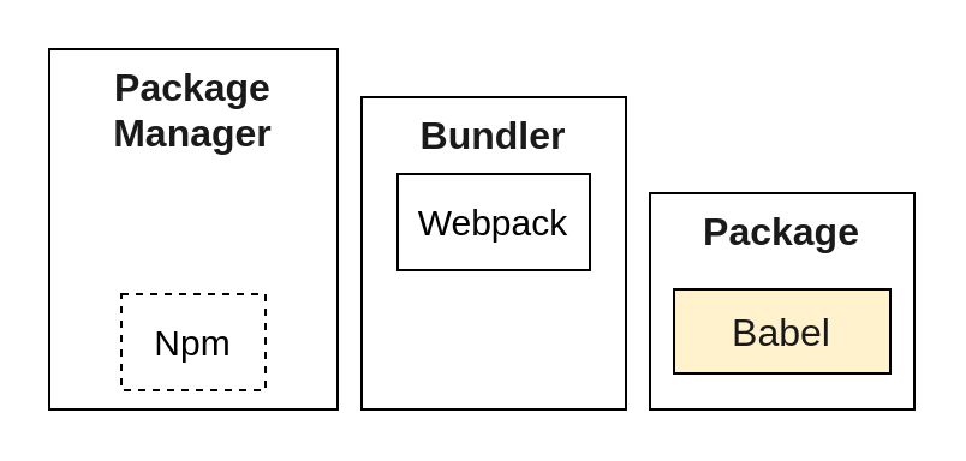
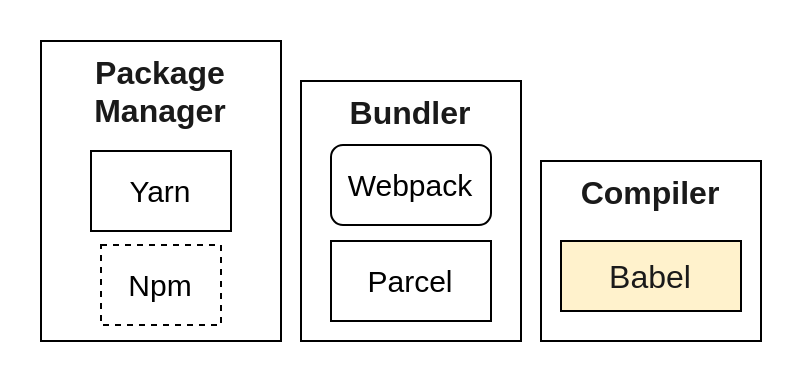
  <mxCell id="0" />
  <mxCell id="1" parent="0" />
  <mxCell id="2" value="&lt;span style=&quot;margin: 0px ; padding: 0px ; box-sizing: inherit ; font-weight: bolder ; color: rgb(26 , 26 , 26) ; font-family: , &amp;#34;blinkmacsystemfont&amp;#34; , &amp;#34;segoe ui&amp;#34; , &amp;#34;roboto&amp;#34; , &amp;#34;oxygen&amp;#34; , &amp;#34;ubuntu&amp;#34; , &amp;#34;cantarell&amp;#34; , &amp;#34;fira sans&amp;#34; , &amp;#34;droid sans&amp;#34; , &amp;#34;helvetica neue&amp;#34; , sans-serif ; font-size: 16px ; text-align: left&quot;&gt;Package &lt;br&gt;Manager&lt;/span&gt;" style="rounded=0;whiteSpace=wrap;html=1;verticalAlign=top;fontStyle=0" vertex="1" parent="1"><mxGeometry x="20" y="20" width="120" height="150" as="geometry" /></mxCell>
+ <mxCell id="3" value="Yarn" style="rounded=0;whiteSpace=wrap;html=1;fontStyle=0;fontSize=15;" vertex="1" parent="1"><mxGeometry x="45" y="75" width="70" height="40" as="geometry" /></mxCell>
  <mxCell id="4" value="Npm" style="rounded=0;whiteSpace=wrap;html=1;fontStyle=0;fontSize=15;dashed=1;" vertex="1" parent="1"><mxGeometry x="50" y="122" width="60" height="40" as="geometry" /></mxCell>
  <mxCell id="5" value="&lt;span style=&quot;margin: 0px ; padding: 0px ; box-sizing: inherit ; font-weight: bolder ; color: rgb(26 , 26 , 26) ; font-family: , &amp;#34;blinkmacsystemfont&amp;#34; , &amp;#34;segoe ui&amp;#34; , &amp;#34;roboto&amp;#34; , &amp;#34;oxygen&amp;#34; , &amp;#34;ubuntu&amp;#34; , &amp;#34;cantarell&amp;#34; , &amp;#34;fira sans&amp;#34; , &amp;#34;droid sans&amp;#34; , &amp;#34;helvetica neue&amp;#34; , sans-serif ; font-size: 16px ; text-align: left&quot;&gt;Bundler&lt;/span&gt;" style="rounded=0;whiteSpace=wrap;html=1;verticalAlign=top;fontStyle=0" vertex="1" parent="1"><mxGeometry x="150" y="40" width="110" height="130" as="geometry" /></mxCell>
- <mxCell id="6" value="Webpack" style="rounded=0;whiteSpace=wrap;html=1;fontStyle=0;fontSize=15;" vertex="1" parent="1"><mxGeometry x="165" y="72" width="80" height="40" as="geometry" /></mxCell>
- <mxCell id="8" value="&lt;span style=&quot;margin: 0px ; padding: 0px ; box-sizing: inherit ; font-weight: bolder ; color: rgb(26 , 26 , 26) ; font-family: , &amp;#34;blinkmacsystemfont&amp;#34; , &amp;#34;segoe ui&amp;#34; , &amp;#34;roboto&amp;#34; , &amp;#34;oxygen&amp;#34; , &amp;#34;ubuntu&amp;#34; , &amp;#34;cantarell&amp;#34; , &amp;#34;fira sans&amp;#34; , &amp;#34;droid sans&amp;#34; , &amp;#34;helvetica neue&amp;#34; , sans-serif ; font-size: 16px ; text-align: left&quot;&gt;Package&lt;/span&gt;" style="rounded=0;whiteSpace=wrap;html=1;verticalAlign=top;fontStyle=0" vertex="1" parent="1"><mxGeometry x="270" y="80" width="110" height="90" as="geometry" /></mxCell>
+ <mxCell id="6" value="Webpack" style="whiteSpace=wrap;html=1;fontStyle=0;fontSize=15;rounded=1;" vertex="1" parent="1"><mxGeometry x="165" y="72" width="80" height="40" as="geometry" /></mxCell>
+ <mxCell id="7" value="Parcel" style="rounded=0;whiteSpace=wrap;html=1;fontStyle=0;fontSize=15;" vertex="1" parent="1"><mxGeometry x="165" y="120" width="80" height="40" as="geometry" /></mxCell>
+ <mxCell id="8" value="&lt;span style=&quot;margin: 0px ; padding: 0px ; box-sizing: inherit ; font-weight: bolder ; color: rgb(26 , 26 , 26) ; font-family: , &amp;#34;blinkmacsystemfont&amp;#34; , &amp;#34;segoe ui&amp;#34; , &amp;#34;roboto&amp;#34; , &amp;#34;oxygen&amp;#34; , &amp;#34;ubuntu&amp;#34; , &amp;#34;cantarell&amp;#34; , &amp;#34;fira sans&amp;#34; , &amp;#34;droid sans&amp;#34; , &amp;#34;helvetica neue&amp;#34; , sans-serif ; font-size: 16px ; text-align: left&quot;&gt;Compiler&lt;/span&gt;" style="rounded=0;whiteSpace=wrap;html=1;verticalAlign=top;fontStyle=0" vertex="1" parent="1"><mxGeometry x="270" y="80" width="110" height="90" as="geometry" /></mxCell>
  <mxCell id="9" value="&lt;div style=&quot;text-align: left&quot;&gt;&lt;span style=&quot;font-size: 16px&quot;&gt;&lt;font color=&quot;#1a1a1a&quot;&gt;Babel&lt;/font&gt;&lt;/span&gt;&lt;/div&gt;" style="rounded=0;whiteSpace=wrap;html=1;fillColor=#fff2cc;" vertex="1" parent="1"><mxGeometry x="280" y="120" width="90" height="35" as="geometry" /></mxCell>
